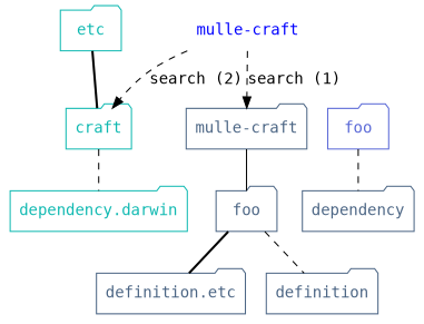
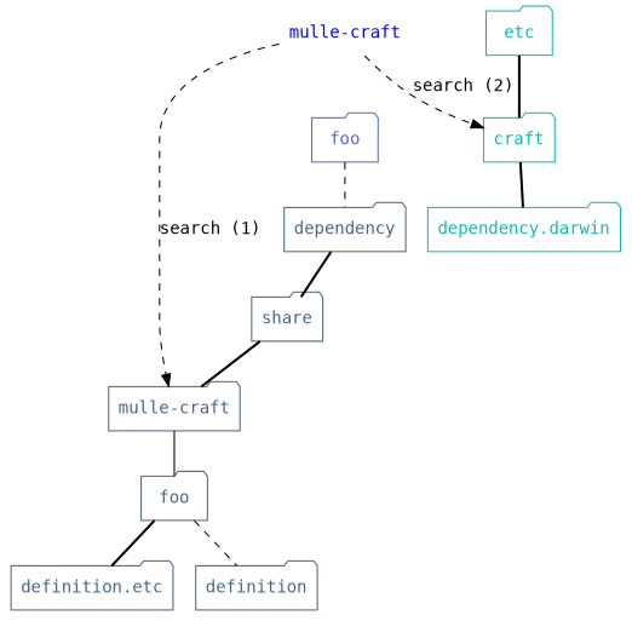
  digraph {
    fontname="DejaVu Sans Mono"
    rankdir=TD
    node [fontcolor="#4b6584" fontname="DejaVu Sans Mono" shape=folder color="#4b6584"]
    edge [color=black fontname="DejaVu Sans Mono" style=bold arrowhead=none]
    "mulle-craft" [fontcolor=blue shape=none color=""]
    n2 [color="#5867d6" fontcolor="#5867d6" label=foo]
    craft [color="#0fb9b1" fontcolor="#0fb9b1"]
    n4 [label="mulle-craft"]
    dependency
    n6 [color="#0fb9b1" fontcolor="#0fb9b1" label="dependency.darwin"]
    n7 [label=foo]
+   share
    etc [color="#0fb9b1" fontcolor="#0fb9b1"]
    n10 [label="definition.etc"]
    definition
    subgraph sub_1 {
      rank=same
      "mulle-craft"
    }
    "mulle-craft" -> n2 [style=invis arrowhead=""]
    "mulle-craft" -> craft [label="search (2)" style=dashed arrowhead=""]
    "mulle-craft" -> n4 [label="search (1)" style=dashed arrowhead=""]
    n2 -> dependency [style=dashed]
-   craft -> n6 [style=dashed]
+   craft -> n6
    n4 -> n7 [style=solid]
+   dependency -> share
    n7 -> n10
    n7 -> definition [style=dashed]
+   share -> n4
    etc -> craft
  }
